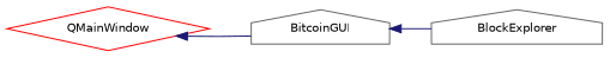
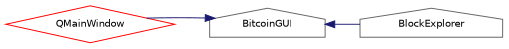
  digraph {
    rankdir=LR
    node [color=gray40 fillcolor=white fontname=Helvetica fontsize=10 shape=house style=filled]
    edge [color=midnightblue dir=back fontname=Helvetica fontsize=10 labelfontname=Helvetica labelfontsize=10 style=solid]
    n1 [color=red height=0.2 label=QMainWindow shape=diamond width=0.4]
    n2 [height=0.2 label=BitcoinGUI width=0.4]
    n3 [height=0.2 label=BlockExplorer width=0.4]
-   n1 -> n2
+   n2 -> n1
    n2 -> n3
  }
